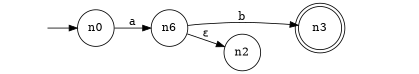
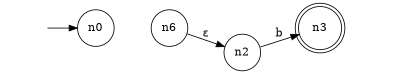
  digraph {
    rankdir=LR
    node [shape=circle]
    S [style=invis shape=""]
    n0
    n1 [label=n6]
    E [style=invis shape=""]
    n3 [shape=doublecircle]
    n2
    S -> n0
-   n0 -> n1 [label=a]
    n1 -> n2 [label="ε"]
    n3 -> E [style=invis]
-   n1 -> n3 [label=b]
+   n2 -> n3 [label=b]
  }
